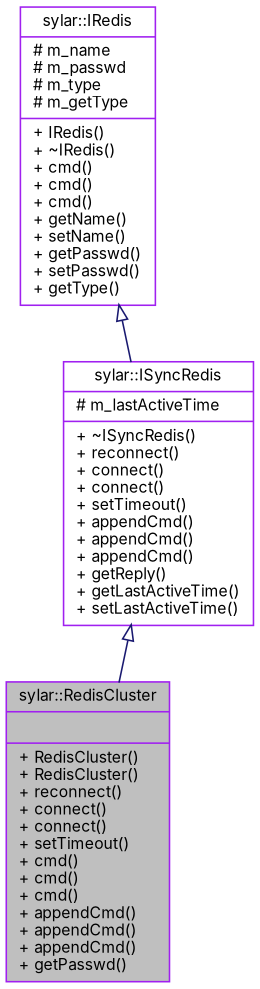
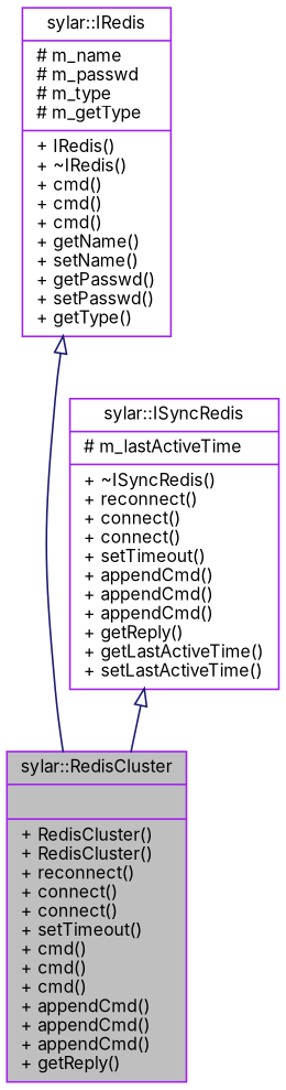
  digraph {
    fontname=Inter
    node [color=purple fillcolor=white fontname=Inter fontsize=10 shape=record style=filled]
    edge [arrowtail=onormal color=midnightblue dir=back fontname=Inter fontsize=10 labelfontname=Helvetica labelfontsize=10 style=solid]
-   n1 [fillcolor=grey75 fontcolor=black height=0.2 label="{sylar::RedisCluster\n||+ RedisCluster()\l+ RedisCluster()\l+ reconnect()\l+ connect()\l+ connect()\l+ setTimeout()\l+ cmd()\l+ cmd()\l+ cmd()\l+ appendCmd()\l+ appendCmd()\l+ appendCmd()\l+ getPasswd()\l}" width=0.4]
+   n1 [fillcolor=grey75 fontcolor=black height=0.2 label="{sylar::RedisCluster\n||+ RedisCluster()\l+ RedisCluster()\l+ reconnect()\l+ connect()\l+ connect()\l+ setTimeout()\l+ cmd()\l+ cmd()\l+ cmd()\l+ appendCmd()\l+ appendCmd()\l+ appendCmd()\l+ getReply()\l}" width=0.4]
    n2 [height=0.2 label="{sylar::ISyncRedis\n|# m_lastActiveTime\l|+ ~ISyncRedis()\l+ reconnect()\l+ connect()\l+ connect()\l+ setTimeout()\l+ appendCmd()\l+ appendCmd()\l+ appendCmd()\l+ getReply()\l+ getLastActiveTime()\l+ setLastActiveTime()\l}" width=0.4]
    n3 [height=0.2 label="{sylar::IRedis\n|# m_name\l# m_passwd\l# m_type\l# m_getType\l|+ IRedis()\l+ ~IRedis()\l+ cmd()\l+ cmd()\l+ cmd()\l+ getName()\l+ setName()\l+ getPasswd()\l+ setPasswd()\l+ getType()\l}" width=0.4]
    n2 -> n1
-   n3 -> n2
+   n3 -> n1
  }
